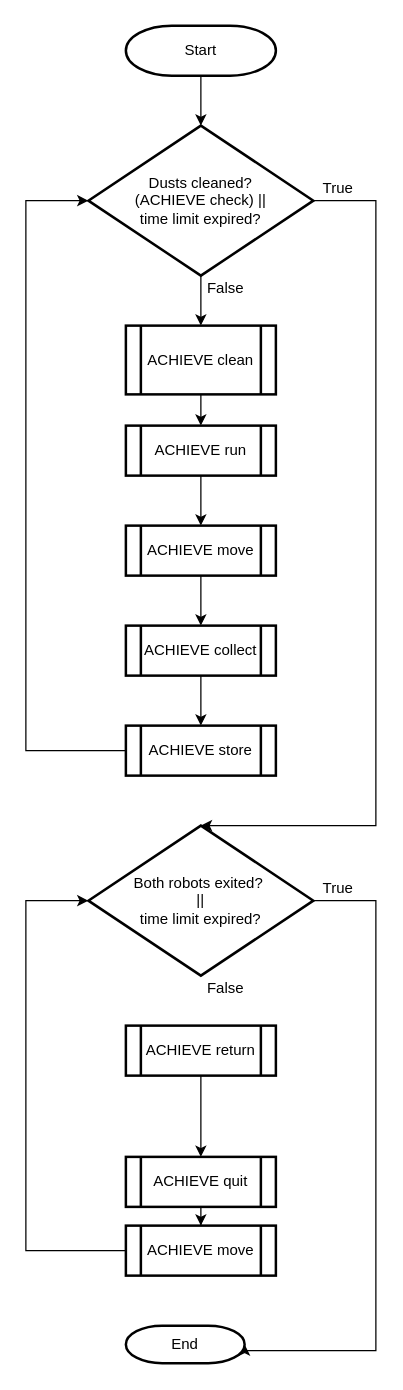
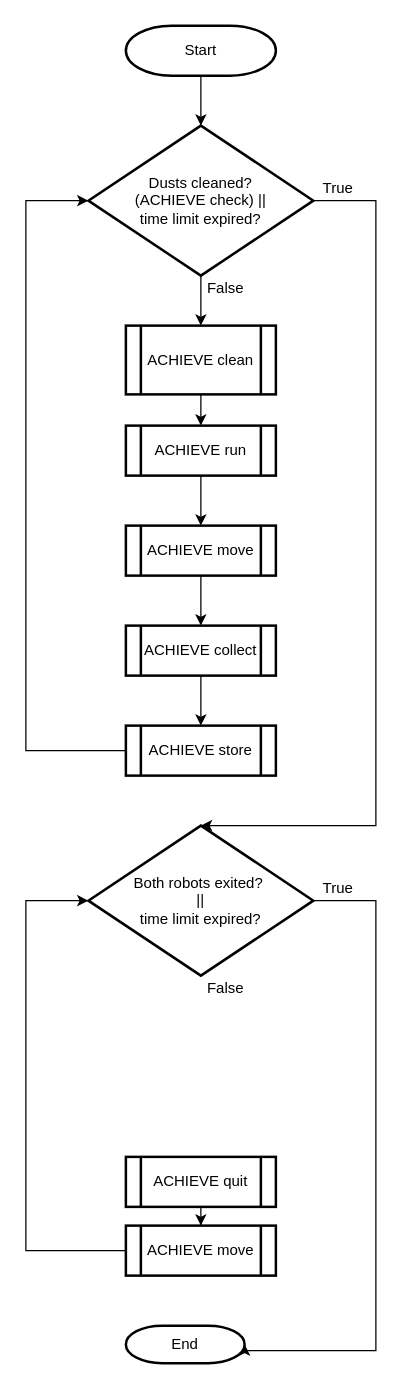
  <mxCell id="0" />
  <mxCell id="1" parent="0" />
  <mxCell id="2" value="" style="edgeStyle=orthogonalEdgeStyle;rounded=0;orthogonalLoop=1;jettySize=auto;html=1;" edge="1" parent="1" source="3" target="6"><mxGeometry relative="1" as="geometry" /></mxCell>
  <mxCell id="3" value="Start" style="strokeWidth=2;html=1;shape=mxgraph.flowchart.terminator;whiteSpace=wrap;" vertex="1" parent="1"><mxGeometry x="100" y="20" width="120" height="40" as="geometry" /></mxCell>
  <mxCell id="4" style="edgeStyle=orthogonalEdgeStyle;rounded=0;orthogonalLoop=1;jettySize=auto;html=1;entryX=0.5;entryY=0;entryDx=0;entryDy=0;" edge="1" parent="1" source="6" target="8"><mxGeometry relative="1" as="geometry" /></mxCell>
  <mxCell id="5" style="edgeStyle=orthogonalEdgeStyle;rounded=0;orthogonalLoop=1;jettySize=auto;html=1;entryX=0.5;entryY=0;entryDx=0;entryDy=0;" edge="1" parent="1" source="6" target="26"><mxGeometry relative="1" as="geometry"><Array as="points"><mxPoint x="300" y="160" /><mxPoint x="300" y="660" /></Array></mxGeometry></mxCell>
  <mxCell id="6" value="Dusts cleaned? &lt;br&gt;(ACHIEVE check) ||&lt;br&gt;time limit expired?" style="rhombus;whiteSpace=wrap;html=1;strokeWidth=2;" vertex="1" parent="1"><mxGeometry x="70" y="100" width="180" height="120" as="geometry" /></mxCell>
  <mxCell id="7" value="" style="edgeStyle=orthogonalEdgeStyle;rounded=0;orthogonalLoop=1;jettySize=auto;html=1;" edge="1" parent="1" source="8" target="12"><mxGeometry relative="1" as="geometry" /></mxCell>
  <mxCell id="8" value="ACHIEVE clean" style="shape=process;whiteSpace=wrap;html=1;backgroundOutline=1;strokeWidth=2;" vertex="1" parent="1"><mxGeometry x="100" y="260" width="120" height="55" as="geometry" /></mxCell>
- <mxCell id="9" value="" style="edgeStyle=orthogonalEdgeStyle;rounded=0;orthogonalLoop=1;jettySize=auto;html=1;" edge="1" parent="1" source="10" target="20"><mxGeometry relative="1" as="geometry" /></mxCell>
- <mxCell id="10" value="ACHIEVE return" style="shape=process;whiteSpace=wrap;html=1;backgroundOutline=1;strokeWidth=2;" vertex="1" parent="1"><mxGeometry x="100" y="820" width="120" height="40" as="geometry" /></mxCell>
  <mxCell id="11" value="" style="edgeStyle=orthogonalEdgeStyle;rounded=0;orthogonalLoop=1;jettySize=auto;html=1;" edge="1" parent="1" source="12" target="14"><mxGeometry relative="1" as="geometry" /></mxCell>
  <mxCell id="12" value="ACHIEVE run" style="shape=process;whiteSpace=wrap;html=1;backgroundOutline=1;strokeWidth=2;" vertex="1" parent="1"><mxGeometry x="100" y="340" width="120" height="40" as="geometry" /></mxCell>
  <mxCell id="13" value="" style="edgeStyle=orthogonalEdgeStyle;rounded=0;orthogonalLoop=1;jettySize=auto;html=1;" edge="1" parent="1" source="14" target="16"><mxGeometry relative="1" as="geometry" /></mxCell>
  <mxCell id="14" value="ACHIEVE move" style="shape=process;whiteSpace=wrap;html=1;backgroundOutline=1;strokeWidth=2;" vertex="1" parent="1"><mxGeometry x="100" y="420" width="120" height="40" as="geometry" /></mxCell>
  <mxCell id="15" value="" style="edgeStyle=orthogonalEdgeStyle;rounded=0;orthogonalLoop=1;jettySize=auto;html=1;" edge="1" parent="1" source="16" target="18"><mxGeometry relative="1" as="geometry" /></mxCell>
  <mxCell id="16" value="ACHIEVE collect" style="shape=process;whiteSpace=wrap;html=1;backgroundOutline=1;strokeWidth=2;" vertex="1" parent="1"><mxGeometry x="100" y="500" width="120" height="40" as="geometry" /></mxCell>
  <mxCell id="17" style="edgeStyle=orthogonalEdgeStyle;rounded=0;orthogonalLoop=1;jettySize=auto;html=1;entryX=0;entryY=0.5;entryDx=0;entryDy=0;" edge="1" parent="1" source="18" target="6"><mxGeometry relative="1" as="geometry"><Array as="points"><mxPoint x="20" y="600" /><mxPoint x="20" y="160" /></Array></mxGeometry></mxCell>
  <mxCell id="18" value="ACHIEVE store" style="shape=process;whiteSpace=wrap;html=1;backgroundOutline=1;strokeWidth=2;" vertex="1" parent="1"><mxGeometry x="100" y="580" width="120" height="40" as="geometry" /></mxCell>
  <mxCell id="19" value="" style="edgeStyle=orthogonalEdgeStyle;rounded=0;orthogonalLoop=1;jettySize=auto;html=1;" edge="1" parent="1" source="20" target="22"><mxGeometry relative="1" as="geometry" /></mxCell>
  <mxCell id="20" value="ACHIEVE quit" style="shape=process;whiteSpace=wrap;html=1;backgroundOutline=1;strokeWidth=2;" vertex="1" parent="1"><mxGeometry x="100" y="925" width="120" height="40" as="geometry" /></mxCell>
  <mxCell id="21" style="edgeStyle=orthogonalEdgeStyle;rounded=0;orthogonalLoop=1;jettySize=auto;html=1;entryX=0;entryY=0.5;entryDx=0;entryDy=0;" edge="1" parent="1" source="22" target="26"><mxGeometry relative="1" as="geometry"><Array as="points"><mxPoint x="20" y="1000" /><mxPoint x="20" y="720" /></Array></mxGeometry></mxCell>
  <mxCell id="22" value="ACHIEVE move" style="shape=process;whiteSpace=wrap;html=1;backgroundOutline=1;strokeWidth=2;" vertex="1" parent="1"><mxGeometry x="100" y="980" width="120" height="40" as="geometry" /></mxCell>
  <mxCell id="23" value="False" style="text;html=1;strokeColor=none;fillColor=none;align=center;verticalAlign=middle;whiteSpace=wrap;rounded=0;" vertex="1" parent="1"><mxGeometry x="160" y="220" width="40" height="20" as="geometry" /></mxCell>
  <mxCell id="24" value="True" style="text;html=1;strokeColor=none;fillColor=none;align=center;verticalAlign=middle;whiteSpace=wrap;rounded=0;" vertex="1" parent="1"><mxGeometry x="250" y="140" width="40" height="20" as="geometry" /></mxCell>
  <mxCell id="25" style="edgeStyle=orthogonalEdgeStyle;rounded=0;orthogonalLoop=1;jettySize=auto;html=1;entryX=1;entryY=0.5;entryDx=0;entryDy=0;entryPerimeter=0;" edge="1" parent="1" source="26" target="29"><mxGeometry relative="1" as="geometry"><mxPoint x="300" y="1070" as="targetPoint" /><Array as="points"><mxPoint x="300" y="720" /><mxPoint x="300" y="1080" /></Array></mxGeometry></mxCell>
  <mxCell id="26" value="Both robots exited?&amp;nbsp;&lt;br&gt;||&lt;br&gt;time limit expired?" style="rhombus;whiteSpace=wrap;html=1;strokeWidth=2;" vertex="1" parent="1"><mxGeometry x="70" y="660" width="180" height="120" as="geometry" /></mxCell>
  <mxCell id="27" value="True" style="text;html=1;strokeColor=none;fillColor=none;align=center;verticalAlign=middle;whiteSpace=wrap;rounded=0;" vertex="1" parent="1"><mxGeometry x="250" y="700" width="40" height="20" as="geometry" /></mxCell>
  <mxCell id="28" value="False" style="text;html=1;strokeColor=none;fillColor=none;align=center;verticalAlign=middle;whiteSpace=wrap;rounded=0;" vertex="1" parent="1"><mxGeometry x="160" y="780" width="40" height="20" as="geometry" /></mxCell>
  <mxCell id="29" value="End" style="strokeWidth=2;html=1;shape=mxgraph.flowchart.terminator;whiteSpace=wrap;" vertex="1" parent="1"><mxGeometry x="100" y="1060" width="95" height="30" as="geometry" /></mxCell>
